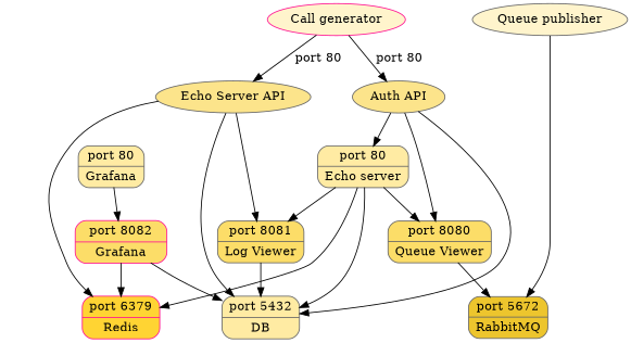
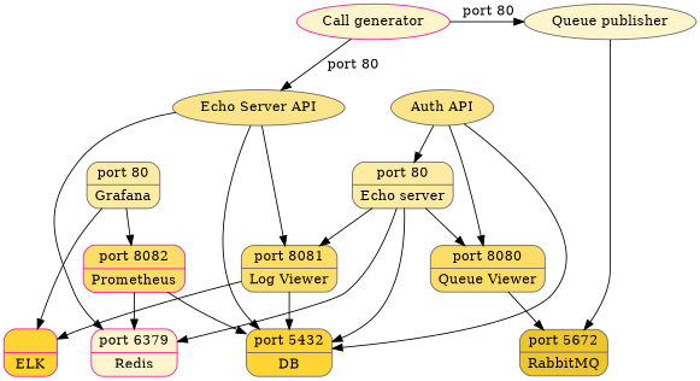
  digraph {
    node [color=gray40 fillcolor="#ffd433" fontcolor=black style=filled shape=Mrecord]
    n1 [color=deeppink fillcolor="#fff4cc" label="Call generator" shape=""]
    n2 [fillcolor="#fff4cc" label="Queue publisher" shape=""]
    n3 [fillcolor="#fce48b" label="Auth API" shape=""]
    n4 [fillcolor="#fce48b" label="Echo Server API" shape=""]
    n5 [fillcolor="#edc52d" label="{<f0> port 5672|<f1> RabbitMQ}"]
    n6 [fillcolor="#ffeba3" label="{<f0> port 80|<f1> Echo server\n}"]
-   n7 [fillcolor="#ffeba3" label="{<f0> port 5432|<f1> DB}"]
+   n7 [label="{<f0> port 5432|<f1> DB}"]
    n8 [fillcolor="#fcdd68" label="{<f0> port 8080|<f1> Queue Viewer}"]
    n9 [fillcolor="#fcdd68" label="{<f0> port 8081|<f1> Log Viewer}"]
-   n10 [color=deeppink label="{<f0> port 6379|<f1> Redis}"]
+   n10 [color=deeppink fillcolor="#fff4cc" label="{<f0> port 6379|<f1> Redis}"]
    n11 [fillcolor="#ffeba3" label="{<f0> port 80|<f1> Grafana\n}"]
-   n12 [color=deeppink fillcolor="#fcdd68" label="{<f0> port 8082|<f1> Grafana}"]
+   n12 [color=deeppink fillcolor="#fcdd68" label="{<f0> port 8082|<f1> Prometheus}"]
+   n13 [color=deeppink label="{<f0> \n|<f1> ELK}"]
    subgraph sub_1 {
      n3
      n4
      n5
      subgraph sub_2 {
        rank=same
        n1
        n2
      }
    }
    subgraph sub_3 {
      label="Front end"
      subgraph sub_4 {
        label="Front end"
        n6
        n7
        n8
        n9
        n10
        subgraph sub_5 {
          label="Front end"
          rank=same
          n3
          n4
        }
      }
      subgraph sub_6 {
        label="Front end"
        n7
        n8
        n9
        n10
        n12
+       n13
        subgraph sub_7 {
          label="Front end"
          rank=same
          n6
          n11
        }
      }
    }
    subgraph sub_8 {
      n5
      n7
      n8
      n9
      n10
      n12
+     n13
    }
    subgraph sub_9 {
      subgraph sub_10 {
        rank=same
        n5
        n7
        n10
+       n13
      }
    }
-   n1 -> n3 [label=" port 80"]
+   n1 -> n2 [label=" port 80"]
    n1 -> n4 [label=" port 80"]
    n2 -> n5
    n3 -> n6
    n3 -> n7
    n3 -> n8
    n4 -> n7
    n4 -> n9
    n4 -> n10
    n6 -> n7
    n6 -> n8
    n6 -> n9
    n6 -> n10
    n8 -> n5
    n9 -> n7
+   n9 -> n13
    n11 -> n12
+   n11 -> n13
    n12 -> n7
    n12 -> n10
  }
